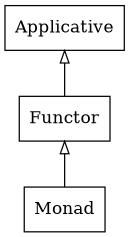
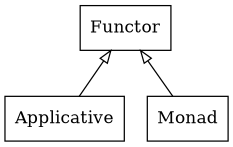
  digraph {
    node [shape=record]
    edge [arrowtail=empty dir=back]
    Functor
    Applicative
    Monad
-   Applicative -> Functor
+   Functor -> Applicative
    Functor -> Monad
  }
